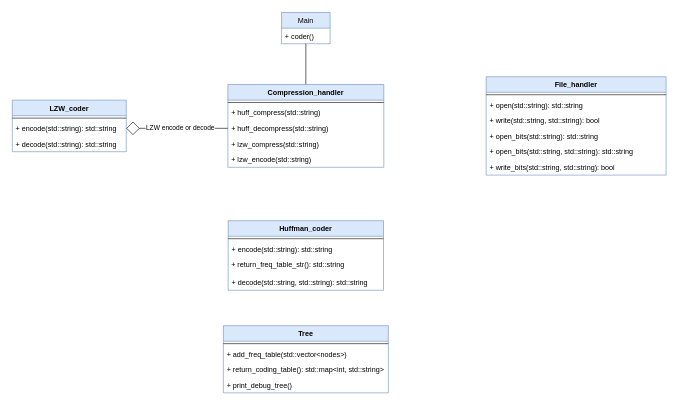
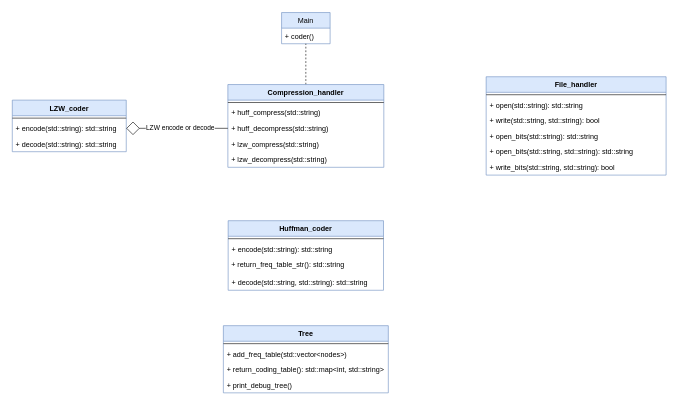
  <mxCell id="0" />
  <mxCell id="1" parent="0" />
  <mxCell id="2" value="Main" style="swimlane;fontStyle=0;childLayout=stackLayout;horizontal=1;startSize=26;fillColor=#dae8fc;horizontalStack=0;resizeParent=1;resizeParentMax=0;resizeLast=0;collapsible=1;marginBottom=0;strokeColor=#6c8ebf;" parent="1" vertex="1"><mxGeometry x="468.92" y="20" width="80.93" height="52" as="geometry" /></mxCell>
  <mxCell id="3" value="+ coder()" style="text;align=left;verticalAlign=top;spacingLeft=4;spacingRight=4;overflow=hidden;rotatable=0;points=[[0,0.5],[1,0.5]];portConstraint=eastwest;" parent="2" vertex="1"><mxGeometry y="26" width="80.93" height="26" as="geometry" /></mxCell>
- <mxCell id="4" style="edgeStyle=orthogonalEdgeStyle;rounded=0;orthogonalLoop=1;jettySize=auto;html=1;exitX=0.5;exitY=0;exitDx=0;exitDy=0;entryX=0.5;entryY=1;entryDx=0;entryDy=0;endArrow=none;endFill=0;" parent="1" source="5" target="2" edge="1"><mxGeometry relative="1" as="geometry"><mxPoint x="510" y="73" as="targetPoint" /></mxGeometry></mxCell>
+ <mxCell id="4" style="edgeStyle=orthogonalEdgeStyle;rounded=0;orthogonalLoop=1;jettySize=auto;html=1;exitX=0.5;exitY=0;exitDx=0;exitDy=0;entryX=0.5;entryY=1;entryDx=0;entryDy=0;endArrow=none;endFill=0;dashed=1;" parent="1" source="5" target="2" edge="1"><mxGeometry relative="1" as="geometry"><mxPoint x="510" y="73" as="targetPoint" /></mxGeometry></mxCell>
  <mxCell id="5" value="Compression_handler" style="swimlane;fontStyle=1;align=center;verticalAlign=top;childLayout=stackLayout;horizontal=1;startSize=26;horizontalStack=0;resizeParent=1;resizeParentMax=0;resizeLast=0;collapsible=1;marginBottom=0;fillColor=#dae8fc;strokeColor=#6c8ebf;" parent="1" vertex="1"><mxGeometry x="379.38" y="140" width="260" height="138" as="geometry" /></mxCell>
  <mxCell id="6" value="" style="line;strokeWidth=1;fillColor=none;align=left;verticalAlign=middle;spacingTop=-1;spacingLeft=3;spacingRight=3;rotatable=0;labelPosition=right;points=[];portConstraint=eastwest;" parent="5" vertex="1"><mxGeometry y="26" width="260" height="8" as="geometry" /></mxCell>
  <mxCell id="7" value="+ huff_compress(std::string)&#10;" style="text;align=left;verticalAlign=top;spacingLeft=4;spacingRight=4;overflow=hidden;rotatable=0;points=[[0,0.5],[1,0.5]];portConstraint=eastwest;" parent="5" vertex="1"><mxGeometry y="34" width="260" height="26" as="geometry" /></mxCell>
  <mxCell id="8" value="+ huff_decompress(std::string)&#10;" style="text;align=left;verticalAlign=top;spacingLeft=4;spacingRight=4;overflow=hidden;rotatable=0;points=[[0,0.5],[1,0.5]];portConstraint=eastwest;" parent="5" vertex="1"><mxGeometry y="60" width="260" height="26" as="geometry" /></mxCell>
  <mxCell id="9" value="+ lzw_compress(std::string)&#10;" style="text;align=left;verticalAlign=top;spacingLeft=4;spacingRight=4;overflow=hidden;rotatable=0;points=[[0,0.5],[1,0.5]];portConstraint=eastwest;" parent="5" vertex="1"><mxGeometry y="86" width="260" height="26" as="geometry" /></mxCell>
- <mxCell id="10" value="+ lzw_encode(std::string)&#10;" style="text;align=left;verticalAlign=top;spacingLeft=4;spacingRight=4;overflow=hidden;rotatable=0;points=[[0,0.5],[1,0.5]];portConstraint=eastwest;" parent="5" vertex="1"><mxGeometry y="112" width="260" height="26" as="geometry" /></mxCell>
+ <mxCell id="10" value="+ lzw_decompress(std::string)&#10;" style="text;align=left;verticalAlign=top;spacingLeft=4;spacingRight=4;overflow=hidden;rotatable=0;points=[[0,0.5],[1,0.5]];portConstraint=eastwest;" parent="5" vertex="1"><mxGeometry y="112" width="260" height="26" as="geometry" /></mxCell>
  <mxCell id="11" value="File_handler" style="swimlane;fontStyle=1;align=center;verticalAlign=top;childLayout=stackLayout;horizontal=1;startSize=26;horizontalStack=0;resizeParent=1;resizeParentMax=0;resizeLast=0;collapsible=1;marginBottom=0;fillColor=#dae8fc;strokeColor=#6c8ebf;" parent="1" vertex="1"><mxGeometry x="810" y="127" width="300" height="164" as="geometry" /></mxCell>
  <mxCell id="12" value="" style="line;strokeWidth=1;fillColor=none;align=left;verticalAlign=middle;spacingTop=-1;spacingLeft=3;spacingRight=3;rotatable=0;labelPosition=right;points=[];portConstraint=eastwest;" parent="11" vertex="1"><mxGeometry y="26" width="300" height="8" as="geometry" /></mxCell>
  <mxCell id="13" value="+ open(std::string): std::string" style="text;align=left;verticalAlign=top;spacingLeft=4;spacingRight=4;overflow=hidden;rotatable=0;points=[[0,0.5],[1,0.5]];portConstraint=eastwest;" parent="11" vertex="1"><mxGeometry y="34" width="300" height="26" as="geometry" /></mxCell>
  <mxCell id="14" value="+ write(std::string, std::string): bool" style="text;align=left;verticalAlign=top;spacingLeft=4;spacingRight=4;overflow=hidden;rotatable=0;points=[[0,0.5],[1,0.5]];portConstraint=eastwest;" parent="11" vertex="1"><mxGeometry y="60" width="300" height="26" as="geometry" /></mxCell>
  <mxCell id="15" value="+ open_bits(std::string): std::string" style="text;align=left;verticalAlign=top;spacingLeft=4;spacingRight=4;overflow=hidden;rotatable=0;points=[[0,0.5],[1,0.5]];portConstraint=eastwest;" parent="11" vertex="1"><mxGeometry y="86" width="300" height="26" as="geometry" /></mxCell>
  <mxCell id="16" value="+ open_bits(std::string, std::string): std::string" style="text;align=left;verticalAlign=top;spacingLeft=4;spacingRight=4;overflow=hidden;rotatable=0;points=[[0,0.5],[1,0.5]];portConstraint=eastwest;" parent="11" vertex="1"><mxGeometry y="112" width="300" height="26" as="geometry" /></mxCell>
  <mxCell id="17" value="+ write_bits(std::string, std::string): bool" style="text;align=left;verticalAlign=top;spacingLeft=4;spacingRight=4;overflow=hidden;rotatable=0;points=[[0,0.5],[1,0.5]];portConstraint=eastwest;" parent="11" vertex="1"><mxGeometry y="138" width="300" height="26" as="geometry" /></mxCell>
  <mxCell id="18" value="Tree" style="swimlane;fontStyle=1;align=center;verticalAlign=top;childLayout=stackLayout;horizontal=1;startSize=26;horizontalStack=0;resizeParent=1;resizeParentMax=0;resizeLast=0;collapsible=1;marginBottom=0;fillColor=#dae8fc;strokeColor=#6c8ebf;" parent="1" vertex="1"><mxGeometry x="371.88" y="542" width="275" height="112" as="geometry" /></mxCell>
  <mxCell id="19" value="" style="line;strokeWidth=1;fillColor=none;align=left;verticalAlign=middle;spacingTop=-1;spacingLeft=3;spacingRight=3;rotatable=0;labelPosition=right;points=[];portConstraint=eastwest;" parent="18" vertex="1"><mxGeometry y="26" width="275" height="8" as="geometry" /></mxCell>
  <mxCell id="20" value="+ add_freq_table(std::vector&lt;nodes&gt;)" style="text;align=left;verticalAlign=top;spacingLeft=4;spacingRight=4;overflow=hidden;rotatable=0;points=[[0,0.5],[1,0.5]];portConstraint=eastwest;" parent="18" vertex="1"><mxGeometry y="34" width="275" height="26" as="geometry" /></mxCell>
  <mxCell id="21" value="+ return_coding_table(): std::map&lt;int, std::string&gt;" style="text;align=left;verticalAlign=top;spacingLeft=4;spacingRight=4;overflow=hidden;rotatable=0;points=[[0,0.5],[1,0.5]];portConstraint=eastwest;" parent="18" vertex="1"><mxGeometry y="60" width="275" height="26" as="geometry" /></mxCell>
  <mxCell id="22" value="+ print_debug_tree()" style="text;align=left;verticalAlign=top;spacingLeft=4;spacingRight=4;overflow=hidden;rotatable=0;points=[[0,0.5],[1,0.5]];portConstraint=eastwest;" parent="18" vertex="1"><mxGeometry y="86" width="275" height="26" as="geometry" /></mxCell>
  <mxCell id="23" value="Huffman_coder" style="swimlane;fontStyle=1;align=center;verticalAlign=top;childLayout=stackLayout;horizontal=1;startSize=26;horizontalStack=0;resizeParent=1;resizeParentMax=0;resizeLast=0;collapsible=1;marginBottom=0;fillColor=#dae8fc;strokeColor=#6c8ebf;" parent="1" vertex="1"><mxGeometry x="379.88" y="367" width="259" height="116" as="geometry" /></mxCell>
  <mxCell id="24" value="" style="line;strokeWidth=1;fillColor=none;align=left;verticalAlign=middle;spacingTop=-1;spacingLeft=3;spacingRight=3;rotatable=0;labelPosition=right;points=[];portConstraint=eastwest;" parent="23" vertex="1"><mxGeometry y="26" width="259" height="8" as="geometry" /></mxCell>
  <mxCell id="25" value="+ encode(std::string): std::string" style="text;align=left;verticalAlign=top;spacingLeft=4;spacingRight=4;overflow=hidden;rotatable=0;points=[[0,0.5],[1,0.5]];portConstraint=eastwest;" parent="23" vertex="1"><mxGeometry y="34" width="259" height="26" as="geometry" /></mxCell>
  <mxCell id="26" value="&lt;font face=&quot;helvetica&quot;&gt;&amp;nbsp;+ return_freq_table_str(): std::string&lt;/font&gt;" style="text;whiteSpace=wrap;html=1;" parent="23" vertex="1"><mxGeometry y="60" width="259" height="30" as="geometry" /></mxCell>
  <mxCell id="27" value="+ decode(std::string, std::string): std::string" style="text;align=left;verticalAlign=top;spacingLeft=4;spacingRight=4;overflow=hidden;rotatable=0;points=[[0,0.5],[1,0.5]];portConstraint=eastwest;" parent="23" vertex="1"><mxGeometry y="90" width="259" height="26" as="geometry" /></mxCell>
  <mxCell id="28" value="LZW_coder" style="swimlane;fontStyle=1;align=center;verticalAlign=top;childLayout=stackLayout;horizontal=1;startSize=26;horizontalStack=0;resizeParent=1;resizeParentMax=0;resizeLast=0;collapsible=1;marginBottom=0;fillColor=#dae8fc;strokeColor=#6c8ebf;" parent="1" vertex="1"><mxGeometry x="20" y="166" width="190" height="86" as="geometry" /></mxCell>
  <mxCell id="29" value="" style="line;strokeWidth=1;fillColor=none;align=left;verticalAlign=middle;spacingTop=-1;spacingLeft=3;spacingRight=3;rotatable=0;labelPosition=right;points=[];portConstraint=eastwest;" parent="28" vertex="1"><mxGeometry y="26" width="190" height="8" as="geometry" /></mxCell>
  <mxCell id="30" value="+ encode(std::string): std::string" style="text;align=left;verticalAlign=top;spacingLeft=4;spacingRight=4;overflow=hidden;rotatable=0;points=[[0,0.5],[1,0.5]];portConstraint=eastwest;" parent="28" vertex="1"><mxGeometry y="34" width="190" height="26" as="geometry" /></mxCell>
  <mxCell id="31" value="+ decode(std::string): std::string" style="text;align=left;verticalAlign=top;spacingLeft=4;spacingRight=4;overflow=hidden;rotatable=0;points=[[0,0.5],[1,0.5]];portConstraint=eastwest;" parent="28" vertex="1"><mxGeometry y="60" width="190" height="26" as="geometry" /></mxCell>
  <mxCell id="32" value="LZW encode or decode" style="edgeStyle=orthogonalEdgeStyle;rounded=0;orthogonalLoop=1;jettySize=auto;html=1;exitX=1;exitY=0.5;exitDx=0;exitDy=0;entryX=0;entryY=0.5;entryDx=0;entryDy=0;endArrow=none;endFill=0;startArrow=diamond;startFill=0;endSize=20;startSize=20;" parent="1" source="30" target="8" edge="1"><mxGeometry x="0.063" relative="1" as="geometry"><mxPoint as="offset" /></mxGeometry></mxCell>
